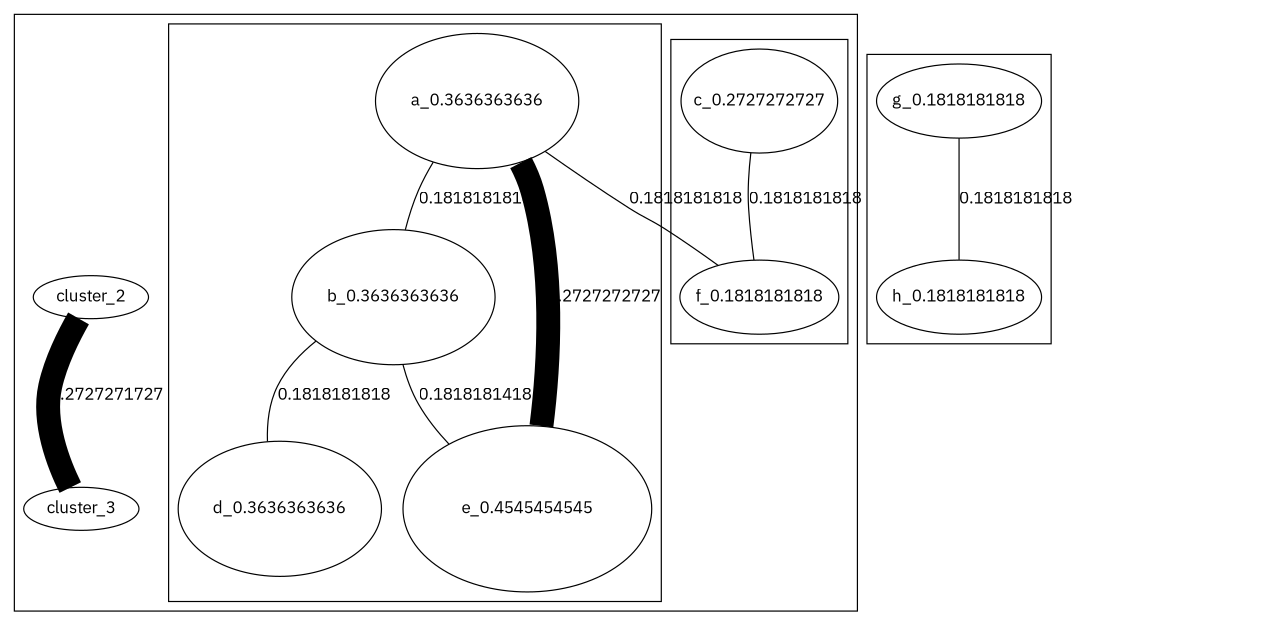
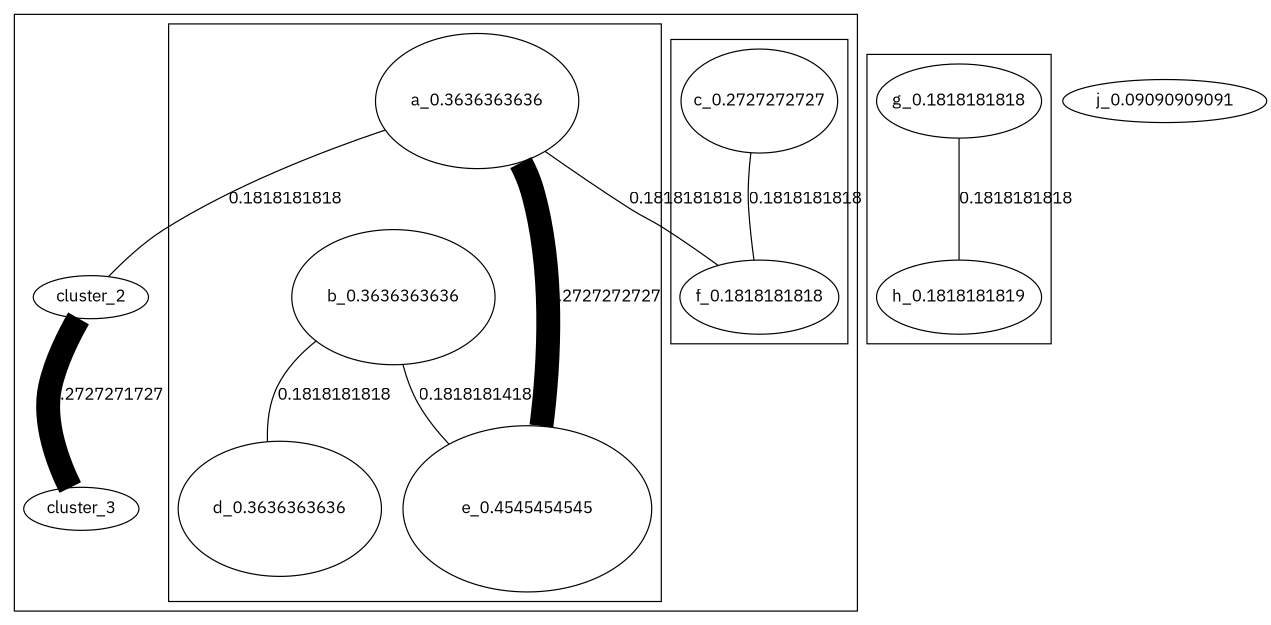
  digraph {
    fontname="IBM Plex Sans"
    node [fontname="IBM Plex Sans" style="setlinewidth(1)"]
    edge [dir=none fontname="IBM Plex Sans" style="setlinewidth(1)"]
    n1 [height=1.2142857145 label="c_0.2727272727" width=1.8214285717499998]
    n2 [height=0.857142857 label="f_0.1818181818" width=1.2857142855]
    n3 [height=1.5714285715 label="a_0.3636363636" width=2.35714285725]
    n4 [height=1.5714285715 label="b_0.3636363636" width=2.35714285725]
    n5 [height=1.5714285715 label="d_0.3636363636" width=2.35714285725]
    n6 [height=1.9285714285 label="e_0.4545454545" width=2.89285714275]
    cluster_2 [style=""]
    cluster_3 [style=""]
    n9 [height=0.857142857 label="g_0.1818181818" width=1.2857142855]
-   n10 [height=0.857142857 label="h_0.1818181818" width=1.2857142855]
+   n10 [height=0.857142857 label="h_0.1818181819" width=1.2857142855]
+   n11 [height=0.5 label="j_0.09090909091" width=0.75]
    subgraph cluster_1 {
      cluster_2
      cluster_3
      subgraph cluster_2 {
        n1
        n2
      }
      subgraph cluster_3 {
        n3
        n4
        n5
        n6
      }
    }
    subgraph cluster_4 {
      n9
      n10
    }
    n1 -> n2 [label=0.1818181818]
    n3 -> n2 [label=0.1818181818]
-   n3 -> n4 [label=0.1818181818]
+   n3 -> cluster_2 [label=0.1818181818]
    n3 -> n6 [label=0.2727272727 style="setlinewidth(20)"]
    n4 -> n5 [label=0.1818181818]
    n4 -> n6 [label=0.1818181418]
    cluster_2 -> cluster_3 [label=0.2727271727 style="setlinewidth(20)"]
    n9 -> n10 [label=0.1818181818]
  }
